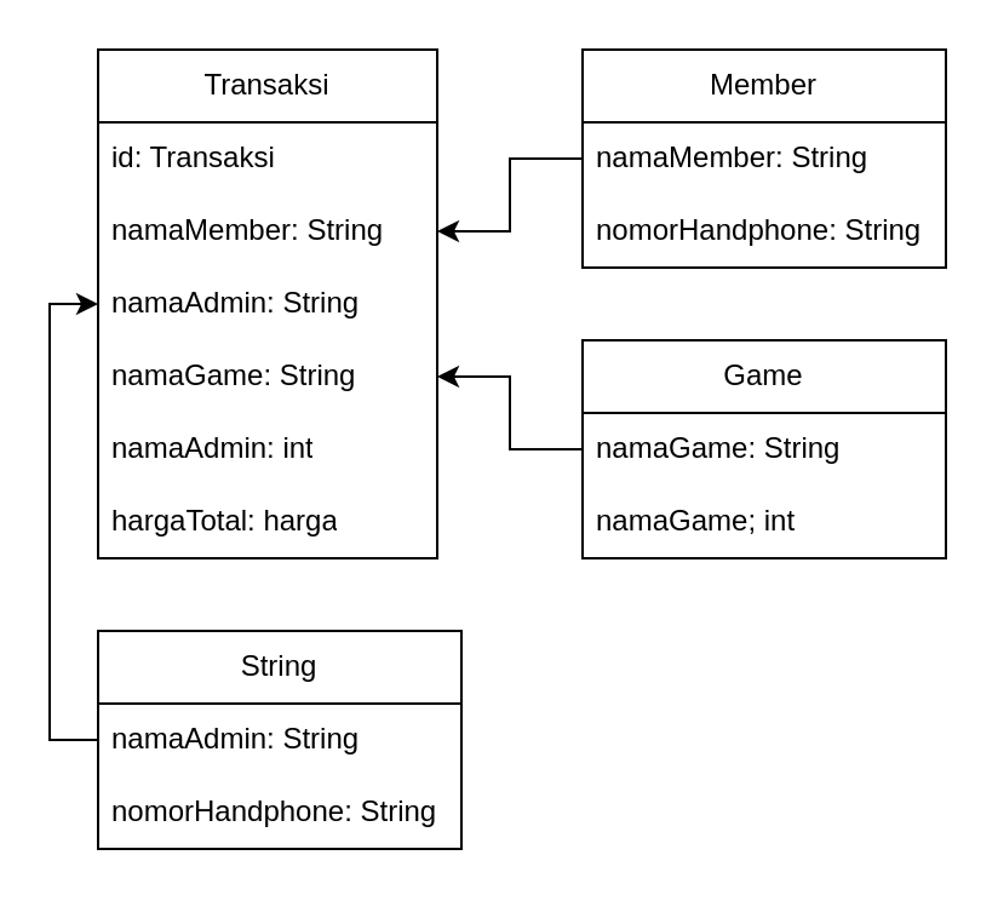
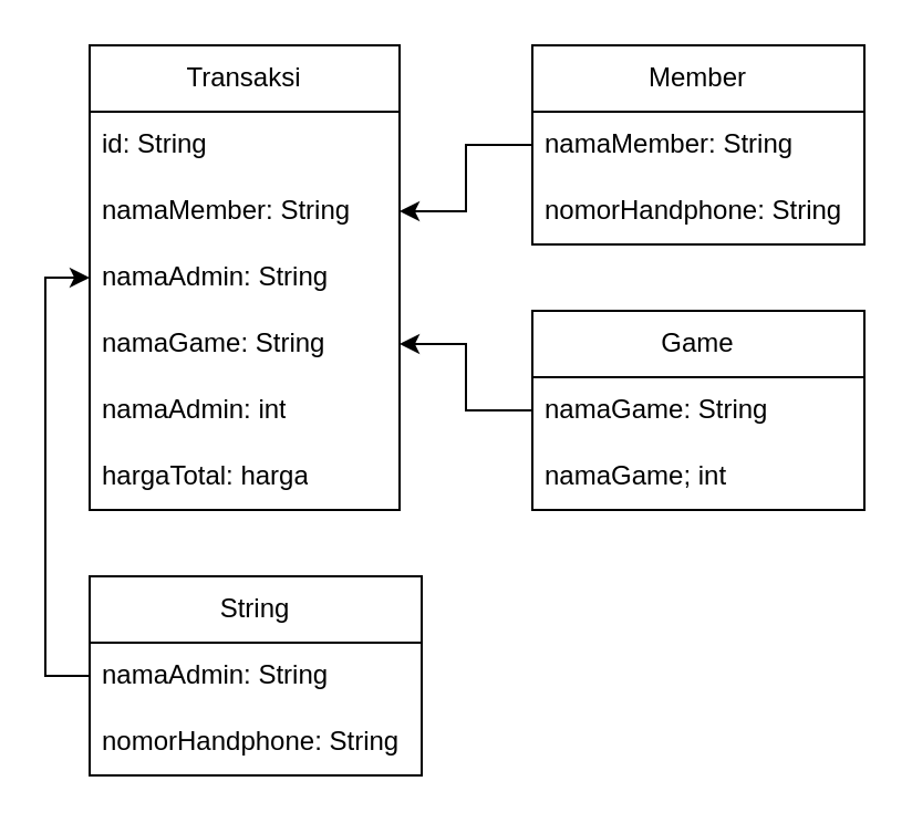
  <mxCell id="0" />
  <mxCell id="1" parent="0" />
  <mxCell id="2" value="Transaksi" style="swimlane;fontStyle=0;childLayout=stackLayout;horizontal=1;startSize=30;horizontalStack=0;resizeParent=1;resizeParentMax=0;resizeLast=0;collapsible=1;marginBottom=0;whiteSpace=wrap;html=1;" vertex="1" parent="1"><mxGeometry x="40" y="20" width="140" height="210" as="geometry" /></mxCell>
- <mxCell id="3" value="id: Transaksi" style="text;strokeColor=none;fillColor=none;align=left;verticalAlign=middle;spacingLeft=4;spacingRight=4;overflow=hidden;points=[[0,0.5],[1,0.5]];portConstraint=eastwest;rotatable=0;whiteSpace=wrap;html=1;" vertex="1" parent="2"><mxGeometry y="30" width="140" height="30" as="geometry" /></mxCell>
+ <mxCell id="3" value="id: String" style="text;strokeColor=none;fillColor=none;align=left;verticalAlign=middle;spacingLeft=4;spacingRight=4;overflow=hidden;points=[[0,0.5],[1,0.5]];portConstraint=eastwest;rotatable=0;whiteSpace=wrap;html=1;" vertex="1" parent="2"><mxGeometry y="30" width="140" height="30" as="geometry" /></mxCell>
  <mxCell id="4" value="namaMember: String" style="text;strokeColor=none;fillColor=none;align=left;verticalAlign=middle;spacingLeft=4;spacingRight=4;overflow=hidden;points=[[0,0.5],[1,0.5]];portConstraint=eastwest;rotatable=0;whiteSpace=wrap;html=1;" vertex="1" parent="2"><mxGeometry y="60" width="140" height="30" as="geometry" /></mxCell>
  <mxCell id="5" value="namaAdmin: String" style="text;strokeColor=none;fillColor=none;align=left;verticalAlign=middle;spacingLeft=4;spacingRight=4;overflow=hidden;points=[[0,0.5],[1,0.5]];portConstraint=eastwest;rotatable=0;whiteSpace=wrap;html=1;" vertex="1" parent="2"><mxGeometry y="90" width="140" height="30" as="geometry" /></mxCell>
  <mxCell id="6" value="namaGame: String" style="text;strokeColor=none;fillColor=none;align=left;verticalAlign=middle;spacingLeft=4;spacingRight=4;overflow=hidden;points=[[0,0.5],[1,0.5]];portConstraint=eastwest;rotatable=0;whiteSpace=wrap;html=1;" vertex="1" parent="2"><mxGeometry y="120" width="140" height="30" as="geometry" /></mxCell>
  <mxCell id="7" value="namaAdmin: int" style="text;strokeColor=none;fillColor=none;align=left;verticalAlign=middle;spacingLeft=4;spacingRight=4;overflow=hidden;points=[[0,0.5],[1,0.5]];portConstraint=eastwest;rotatable=0;whiteSpace=wrap;html=1;" vertex="1" parent="2"><mxGeometry y="150" width="140" height="30" as="geometry" /></mxCell>
  <mxCell id="8" value="hargaTotal: harga" style="text;strokeColor=none;fillColor=none;align=left;verticalAlign=middle;spacingLeft=4;spacingRight=4;overflow=hidden;points=[[0,0.5],[1,0.5]];portConstraint=eastwest;rotatable=0;whiteSpace=wrap;html=1;" vertex="1" parent="2"><mxGeometry y="180" width="140" height="30" as="geometry" /></mxCell>
  <mxCell id="9" value="Member" style="swimlane;fontStyle=0;childLayout=stackLayout;horizontal=1;startSize=30;horizontalStack=0;resizeParent=1;resizeParentMax=0;resizeLast=0;collapsible=1;marginBottom=0;whiteSpace=wrap;html=1;" vertex="1" parent="1"><mxGeometry x="240" y="20" width="150" height="90" as="geometry" /></mxCell>
  <mxCell id="10" value="namaMember: String" style="text;strokeColor=none;fillColor=none;align=left;verticalAlign=middle;spacingLeft=4;spacingRight=4;overflow=hidden;points=[[0,0.5],[1,0.5]];portConstraint=eastwest;rotatable=0;whiteSpace=wrap;html=1;" vertex="1" parent="9"><mxGeometry y="30" width="150" height="30" as="geometry" /></mxCell>
  <mxCell id="11" value="nomorHandphone: String" style="text;strokeColor=none;fillColor=none;align=left;verticalAlign=middle;spacingLeft=4;spacingRight=4;overflow=hidden;points=[[0,0.5],[1,0.5]];portConstraint=eastwest;rotatable=0;whiteSpace=wrap;html=1;" vertex="1" parent="9"><mxGeometry y="60" width="150" height="30" as="geometry" /></mxCell>
  <mxCell id="12" value="Game" style="swimlane;fontStyle=0;childLayout=stackLayout;horizontal=1;startSize=30;horizontalStack=0;resizeParent=1;resizeParentMax=0;resizeLast=0;collapsible=1;marginBottom=0;whiteSpace=wrap;html=1;" vertex="1" parent="1"><mxGeometry x="240" y="140" width="150" height="90" as="geometry" /></mxCell>
  <mxCell id="13" value="namaGame: String" style="text;strokeColor=none;fillColor=none;align=left;verticalAlign=middle;spacingLeft=4;spacingRight=4;overflow=hidden;points=[[0,0.5],[1,0.5]];portConstraint=eastwest;rotatable=0;whiteSpace=wrap;html=1;" vertex="1" parent="12"><mxGeometry y="30" width="150" height="30" as="geometry" /></mxCell>
  <mxCell id="14" value="namaGame; int" style="text;strokeColor=none;fillColor=none;align=left;verticalAlign=middle;spacingLeft=4;spacingRight=4;overflow=hidden;points=[[0,0.5],[1,0.5]];portConstraint=eastwest;rotatable=0;whiteSpace=wrap;html=1;" vertex="1" parent="12"><mxGeometry y="60" width="150" height="30" as="geometry" /></mxCell>
  <mxCell id="15" style="edgeStyle=orthogonalEdgeStyle;rounded=0;orthogonalLoop=1;jettySize=auto;html=1;" edge="1" parent="1" source="10" target="4"><mxGeometry relative="1" as="geometry" /></mxCell>
  <mxCell id="16" style="edgeStyle=orthogonalEdgeStyle;rounded=0;orthogonalLoop=1;jettySize=auto;html=1;" edge="1" parent="1" source="13" target="6"><mxGeometry relative="1" as="geometry" /></mxCell>
  <mxCell id="17" value="String" style="swimlane;fontStyle=0;childLayout=stackLayout;horizontal=1;startSize=30;horizontalStack=0;resizeParent=1;resizeParentMax=0;resizeLast=0;collapsible=1;marginBottom=0;whiteSpace=wrap;html=1;" vertex="1" parent="1"><mxGeometry x="40" y="260" width="150" height="90" as="geometry" /></mxCell>
  <mxCell id="18" value="namaAdmin: String" style="text;strokeColor=none;fillColor=none;align=left;verticalAlign=middle;spacingLeft=4;spacingRight=4;overflow=hidden;points=[[0,0.5],[1,0.5]];portConstraint=eastwest;rotatable=0;whiteSpace=wrap;html=1;" vertex="1" parent="17"><mxGeometry y="30" width="150" height="30" as="geometry" /></mxCell>
  <mxCell id="19" value="nomorHandphone: String" style="text;strokeColor=none;fillColor=none;align=left;verticalAlign=middle;spacingLeft=4;spacingRight=4;overflow=hidden;points=[[0,0.5],[1,0.5]];portConstraint=eastwest;rotatable=0;whiteSpace=wrap;html=1;" vertex="1" parent="17"><mxGeometry y="60" width="150" height="30" as="geometry" /></mxCell>
  <mxCell id="20" style="edgeStyle=orthogonalEdgeStyle;rounded=0;orthogonalLoop=1;jettySize=auto;html=1;" edge="1" parent="1" source="18" target="5"><mxGeometry relative="1" as="geometry"><Array as="points"><mxPoint x="20" y="305" /><mxPoint x="20" y="125" /></Array></mxGeometry></mxCell>
